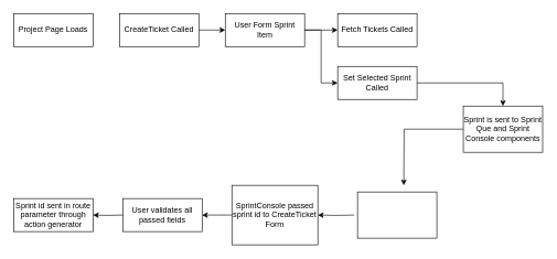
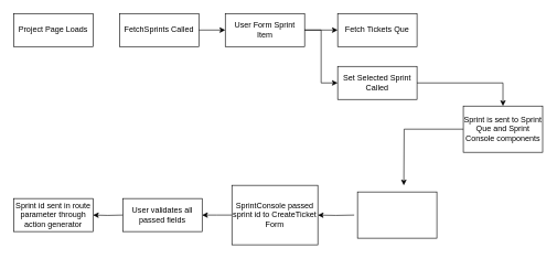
  <mxCell id="0" />
  <mxCell id="1" parent="0" />
  <mxCell id="2" value="" style="group" vertex="1" connectable="0" parent="1"><mxGeometry x="20" y="20" width="120" height="50" as="geometry" /></mxCell>
  <mxCell id="3" value="" style="rounded=0;whiteSpace=wrap;html=1;" vertex="1" parent="2"><mxGeometry width="120" height="50" as="geometry" /></mxCell>
  <mxCell id="4" value="Project Page Loads" style="text;html=1;strokeColor=none;fillColor=none;align=center;verticalAlign=middle;whiteSpace=wrap;rounded=0;" vertex="1" parent="2"><mxGeometry y="15" width="120" height="20" as="geometry" /></mxCell>
  <mxCell id="5" value="" style="group" vertex="1" connectable="0" parent="1"><mxGeometry x="180" y="20" width="120" height="50" as="geometry" /></mxCell>
  <mxCell id="6" value="" style="rounded=0;whiteSpace=wrap;html=1;" vertex="1" parent="5"><mxGeometry width="120" height="50" as="geometry" /></mxCell>
- <mxCell id="7" value="CreateTicket Called" style="text;html=1;strokeColor=none;fillColor=none;align=center;verticalAlign=middle;whiteSpace=wrap;rounded=0;" vertex="1" parent="5"><mxGeometry y="15" width="120" height="20" as="geometry" /></mxCell>
+ <mxCell id="7" value="FetchSprints Called" style="text;html=1;strokeColor=none;fillColor=none;align=center;verticalAlign=middle;whiteSpace=wrap;rounded=0;" vertex="1" parent="5"><mxGeometry y="15" width="120" height="20" as="geometry" /></mxCell>
  <mxCell id="8" value="" style="group" vertex="1" connectable="0" parent="1"><mxGeometry x="340" y="20" width="120" height="50" as="geometry" /></mxCell>
  <mxCell id="9" value="" style="rounded=0;whiteSpace=wrap;html=1;" vertex="1" parent="8"><mxGeometry width="120" height="50" as="geometry" /></mxCell>
  <mxCell id="10" value="User Form Sprint Item" style="text;html=1;strokeColor=none;fillColor=none;align=center;verticalAlign=middle;whiteSpace=wrap;rounded=0;" vertex="1" parent="8"><mxGeometry y="15" width="120" height="20" as="geometry" /></mxCell>
  <mxCell id="11" value="" style="edgeStyle=orthogonalEdgeStyle;rounded=0;orthogonalLoop=1;jettySize=auto;html=1;" edge="1" parent="1" source="7" target="10"><mxGeometry relative="1" as="geometry" /></mxCell>
  <mxCell id="12" value="" style="group" vertex="1" connectable="0" parent="1"><mxGeometry x="510" y="20" width="120" height="50" as="geometry" /></mxCell>
  <mxCell id="13" value="" style="rounded=0;whiteSpace=wrap;html=1;" vertex="1" parent="12"><mxGeometry width="120" height="50" as="geometry" /></mxCell>
- <mxCell id="14" value="Fetch Tickets Called" style="text;html=1;strokeColor=none;fillColor=none;align=center;verticalAlign=middle;whiteSpace=wrap;rounded=0;" vertex="1" parent="12"><mxGeometry y="15" width="120" height="20" as="geometry" /></mxCell>
+ <mxCell id="14" value="Fetch Tickets Que" style="text;html=1;strokeColor=none;fillColor=none;align=center;verticalAlign=middle;whiteSpace=wrap;rounded=0;" vertex="1" parent="12"><mxGeometry y="15" width="120" height="20" as="geometry" /></mxCell>
  <mxCell id="15" value="" style="edgeStyle=orthogonalEdgeStyle;rounded=0;orthogonalLoop=1;jettySize=auto;html=1;" edge="1" parent="1" source="10" target="14"><mxGeometry relative="1" as="geometry" /></mxCell>
  <mxCell id="16" value="" style="group" vertex="1" connectable="0" parent="1"><mxGeometry x="510" y="100" width="120" height="50" as="geometry" /></mxCell>
  <mxCell id="17" value="" style="rounded=0;whiteSpace=wrap;html=1;" vertex="1" parent="16"><mxGeometry width="120" height="50" as="geometry" /></mxCell>
  <mxCell id="18" value="Set Selected Sprint Called" style="text;html=1;strokeColor=none;fillColor=none;align=center;verticalAlign=middle;whiteSpace=wrap;rounded=0;" vertex="1" parent="16"><mxGeometry y="15" width="120" height="20" as="geometry" /></mxCell>
  <mxCell id="19" style="edgeStyle=orthogonalEdgeStyle;rounded=0;orthogonalLoop=1;jettySize=auto;html=1;entryX=0;entryY=0.5;entryDx=0;entryDy=0;" edge="1" parent="1" source="9" target="18"><mxGeometry relative="1" as="geometry" /></mxCell>
  <mxCell id="20" value="" style="group" vertex="1" connectable="0" parent="1"><mxGeometry x="700" y="160" width="120" height="70" as="geometry" /></mxCell>
  <mxCell id="21" value="Sprint is sent to Sprint Que and Sprint&lt;br&gt;Console components" style="rounded=0;whiteSpace=wrap;html=1;" vertex="1" parent="20"><mxGeometry width="120" height="70" as="geometry" /></mxCell>
  <mxCell id="22" style="edgeStyle=orthogonalEdgeStyle;rounded=0;orthogonalLoop=1;jettySize=auto;html=1;entryX=0.5;entryY=0;entryDx=0;entryDy=0;" edge="1" parent="1" source="18" target="21"><mxGeometry relative="1" as="geometry"><mxPoint x="680" y="125" as="targetPoint" /></mxGeometry></mxCell>
  <mxCell id="23" value="" style="group" vertex="1" connectable="0" parent="1"><mxGeometry x="540" y="290" width="120" height="70" as="geometry" /></mxCell>
  <mxCell id="24" value="" style="rounded=0;whiteSpace=wrap;html=1;" vertex="1" parent="23"><mxGeometry width="120" height="70" as="geometry" /></mxCell>
  <mxCell id="25" value="" style="group" vertex="1" connectable="0" parent="1"><mxGeometry x="350" y="280" width="130" height="90" as="geometry" /></mxCell>
  <mxCell id="26" value="" style="group" vertex="1" connectable="0" parent="25"><mxGeometry width="130" height="90" as="geometry" /></mxCell>
  <mxCell id="27" value="" style="rounded=0;whiteSpace=wrap;html=1;" vertex="1" parent="26"><mxGeometry width="130" height="90" as="geometry" /></mxCell>
  <mxCell id="28" value="SprintConsole passed sprint id to CreateTicket Form" style="text;html=1;strokeColor=none;fillColor=none;align=center;verticalAlign=middle;whiteSpace=wrap;rounded=0;" vertex="1" parent="26"><mxGeometry y="9.646" width="130" height="70.714" as="geometry" /></mxCell>
  <mxCell id="29" value="" style="edgeStyle=orthogonalEdgeStyle;rounded=0;orthogonalLoop=1;jettySize=auto;html=1;" edge="1" parent="1" target="28"><mxGeometry relative="1" as="geometry"><mxPoint x="535" y="325" as="sourcePoint" /></mxGeometry></mxCell>
  <mxCell id="30" value="" style="rounded=0;whiteSpace=wrap;html=1;" vertex="1" parent="1"><mxGeometry x="185" y="300" width="120" height="50" as="geometry" /></mxCell>
  <mxCell id="31" value="User validates all passed fields" style="text;html=1;strokeColor=none;fillColor=none;align=center;verticalAlign=middle;whiteSpace=wrap;rounded=0;" vertex="1" parent="1"><mxGeometry x="185" y="295" width="120" height="60" as="geometry" /></mxCell>
  <mxCell id="32" value="" style="edgeStyle=orthogonalEdgeStyle;rounded=0;orthogonalLoop=1;jettySize=auto;html=1;" edge="1" parent="1" source="28" target="31"><mxGeometry relative="1" as="geometry" /></mxCell>
  <mxCell id="33" value="" style="rounded=0;whiteSpace=wrap;html=1;" vertex="1" parent="1"><mxGeometry x="20" y="300" width="120" height="50" as="geometry" /></mxCell>
  <mxCell id="34" value="Sprint id sent in route parameter through action generator" style="text;html=1;strokeColor=none;fillColor=none;align=center;verticalAlign=middle;whiteSpace=wrap;rounded=0;" vertex="1" parent="1"><mxGeometry x="20" y="295" width="120" height="60" as="geometry" /></mxCell>
  <mxCell id="35" value="" style="edgeStyle=orthogonalEdgeStyle;rounded=0;orthogonalLoop=1;jettySize=auto;html=1;" edge="1" parent="1" target="34"><mxGeometry relative="1" as="geometry"><mxPoint x="185" y="325" as="sourcePoint" /></mxGeometry></mxCell>
  <mxCell id="36" style="edgeStyle=orthogonalEdgeStyle;rounded=0;orthogonalLoop=1;jettySize=auto;html=1;" edge="1" parent="1" source="21"><mxGeometry relative="1" as="geometry"><mxPoint x="610" y="280" as="targetPoint" /></mxGeometry></mxCell>
